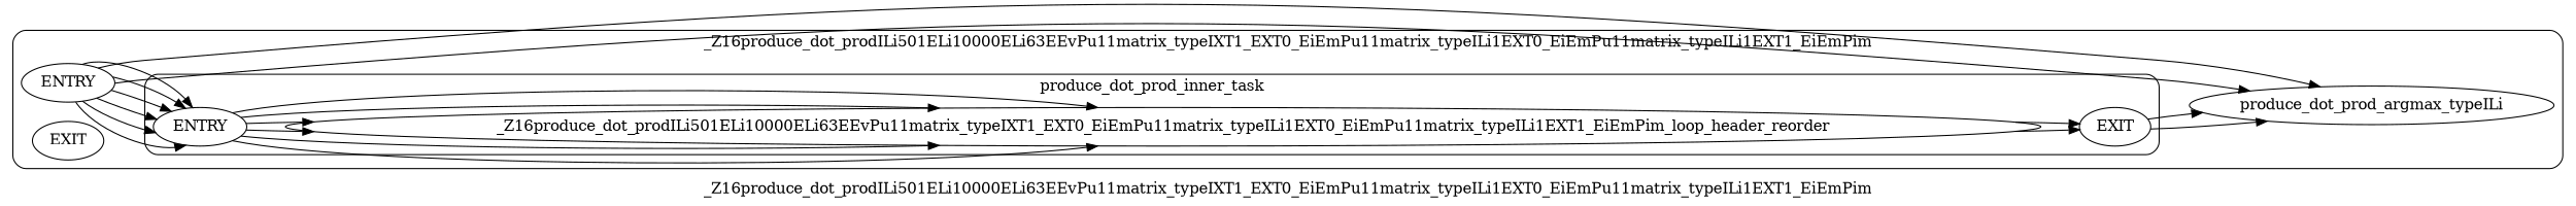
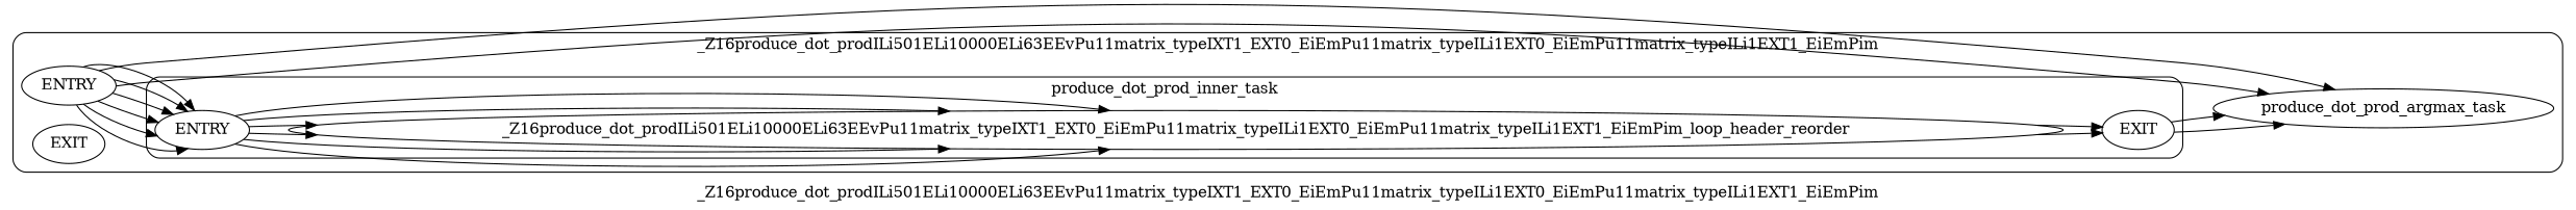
  digraph {
    compound=true
    label=_Z16produce_dot_prodILi501ELi10000ELi63EEvPu11matrix_typeIXT1_EXT0_EiEmPu11matrix_typeILi1EXT0_EiEmPu11matrix_typeILi1EXT1_EiEmPim
    style=rounded
    rankdir=LR
    n1 [label=ENTRY]
    _Z16produce_dot_prodILi501ELi10000ELi63EEvPu11matrix_typeIXT1_EXT0_EiEmPu11matrix_typeILi1EXT0_EiEmPu11matrix_typeILi1EXT1_EiEmPim_loop_header_reorder
    n3 [label=EXIT]
    n4 [label=ENTRY]
-   produce_dot_prod_argmax_task [label=produce_dot_prod_argmax_typeILi]
+   produce_dot_prod_argmax_task
    n6 [label=EXIT]
    subgraph cluster_1 {
      n4
      produce_dot_prod_argmax_task
      n6
      subgraph cluster_2 {
        label=produce_dot_prod_inner_task
        n1
        _Z16produce_dot_prodILi501ELi10000ELi63EEvPu11matrix_typeIXT1_EXT0_EiEmPu11matrix_typeILi1EXT0_EiEmPu11matrix_typeILi1EXT1_EiEmPim_loop_header_reorder
        n3
      }
    }
    n1 -> _Z16produce_dot_prodILi501ELi10000ELi63EEvPu11matrix_typeIXT1_EXT0_EiEmPu11matrix_typeILi1EXT0_EiEmPu11matrix_typeILi1EXT1_EiEmPim_loop_header_reorder
    n1 -> _Z16produce_dot_prodILi501ELi10000ELi63EEvPu11matrix_typeIXT1_EXT0_EiEmPu11matrix_typeILi1EXT0_EiEmPu11matrix_typeILi1EXT1_EiEmPim_loop_header_reorder
    n1 -> _Z16produce_dot_prodILi501ELi10000ELi63EEvPu11matrix_typeIXT1_EXT0_EiEmPu11matrix_typeILi1EXT0_EiEmPu11matrix_typeILi1EXT1_EiEmPim_loop_header_reorder
    n1 -> _Z16produce_dot_prodILi501ELi10000ELi63EEvPu11matrix_typeIXT1_EXT0_EiEmPu11matrix_typeILi1EXT0_EiEmPu11matrix_typeILi1EXT1_EiEmPim_loop_header_reorder
    n1 -> _Z16produce_dot_prodILi501ELi10000ELi63EEvPu11matrix_typeIXT1_EXT0_EiEmPu11matrix_typeILi1EXT0_EiEmPu11matrix_typeILi1EXT1_EiEmPim_loop_header_reorder
    n1 -> _Z16produce_dot_prodILi501ELi10000ELi63EEvPu11matrix_typeIXT1_EXT0_EiEmPu11matrix_typeILi1EXT0_EiEmPu11matrix_typeILi1EXT1_EiEmPim_loop_header_reorder
    _Z16produce_dot_prodILi501ELi10000ELi63EEvPu11matrix_typeIXT1_EXT0_EiEmPu11matrix_typeILi1EXT0_EiEmPu11matrix_typeILi1EXT1_EiEmPim_loop_header_reorder -> n3
    _Z16produce_dot_prodILi501ELi10000ELi63EEvPu11matrix_typeIXT1_EXT0_EiEmPu11matrix_typeILi1EXT0_EiEmPu11matrix_typeILi1EXT1_EiEmPim_loop_header_reorder -> n3
    n3 -> produce_dot_prod_argmax_task
    n3 -> produce_dot_prod_argmax_task
    n4 -> n1
    n4 -> n1
    n4 -> n1
    n4 -> n1
    n4 -> n1
    n4 -> n1
    n4 -> produce_dot_prod_argmax_task
    n4 -> produce_dot_prod_argmax_task
  }
